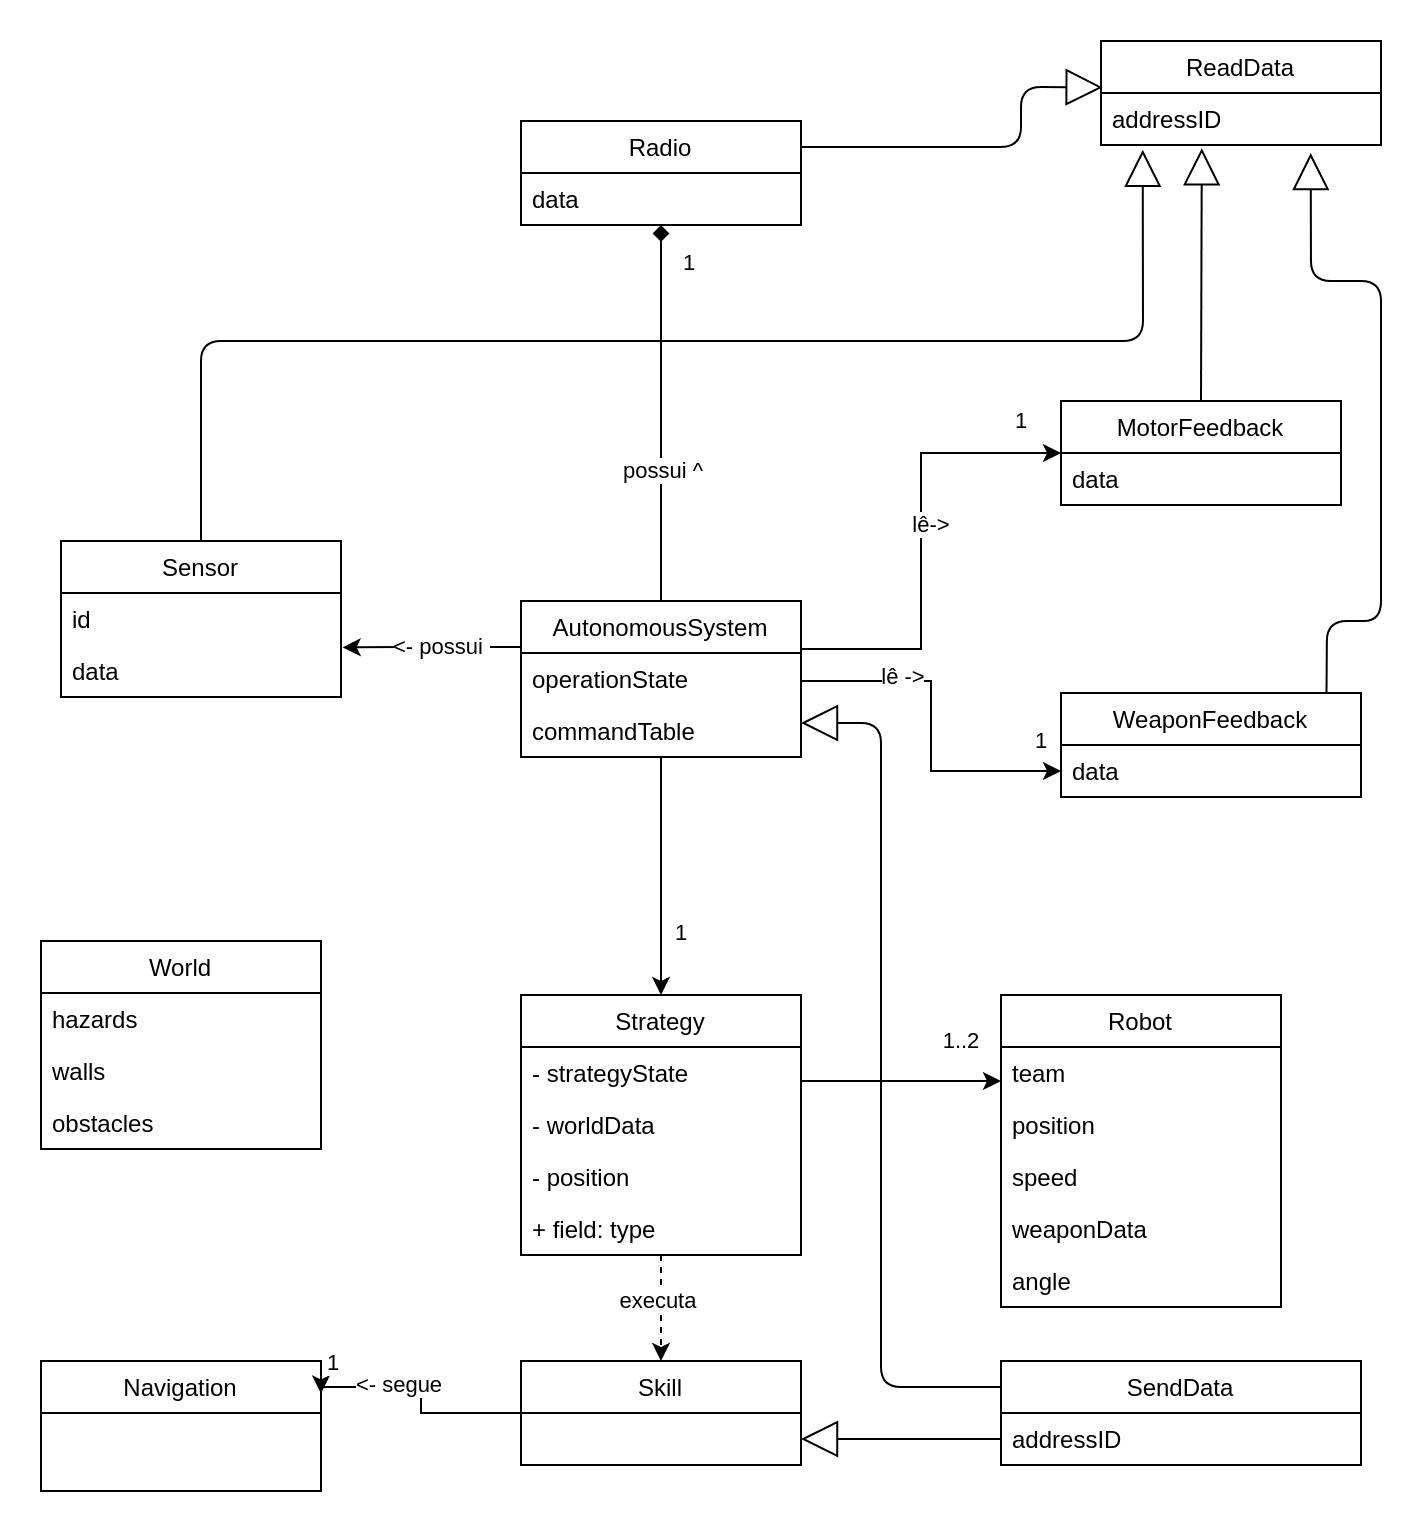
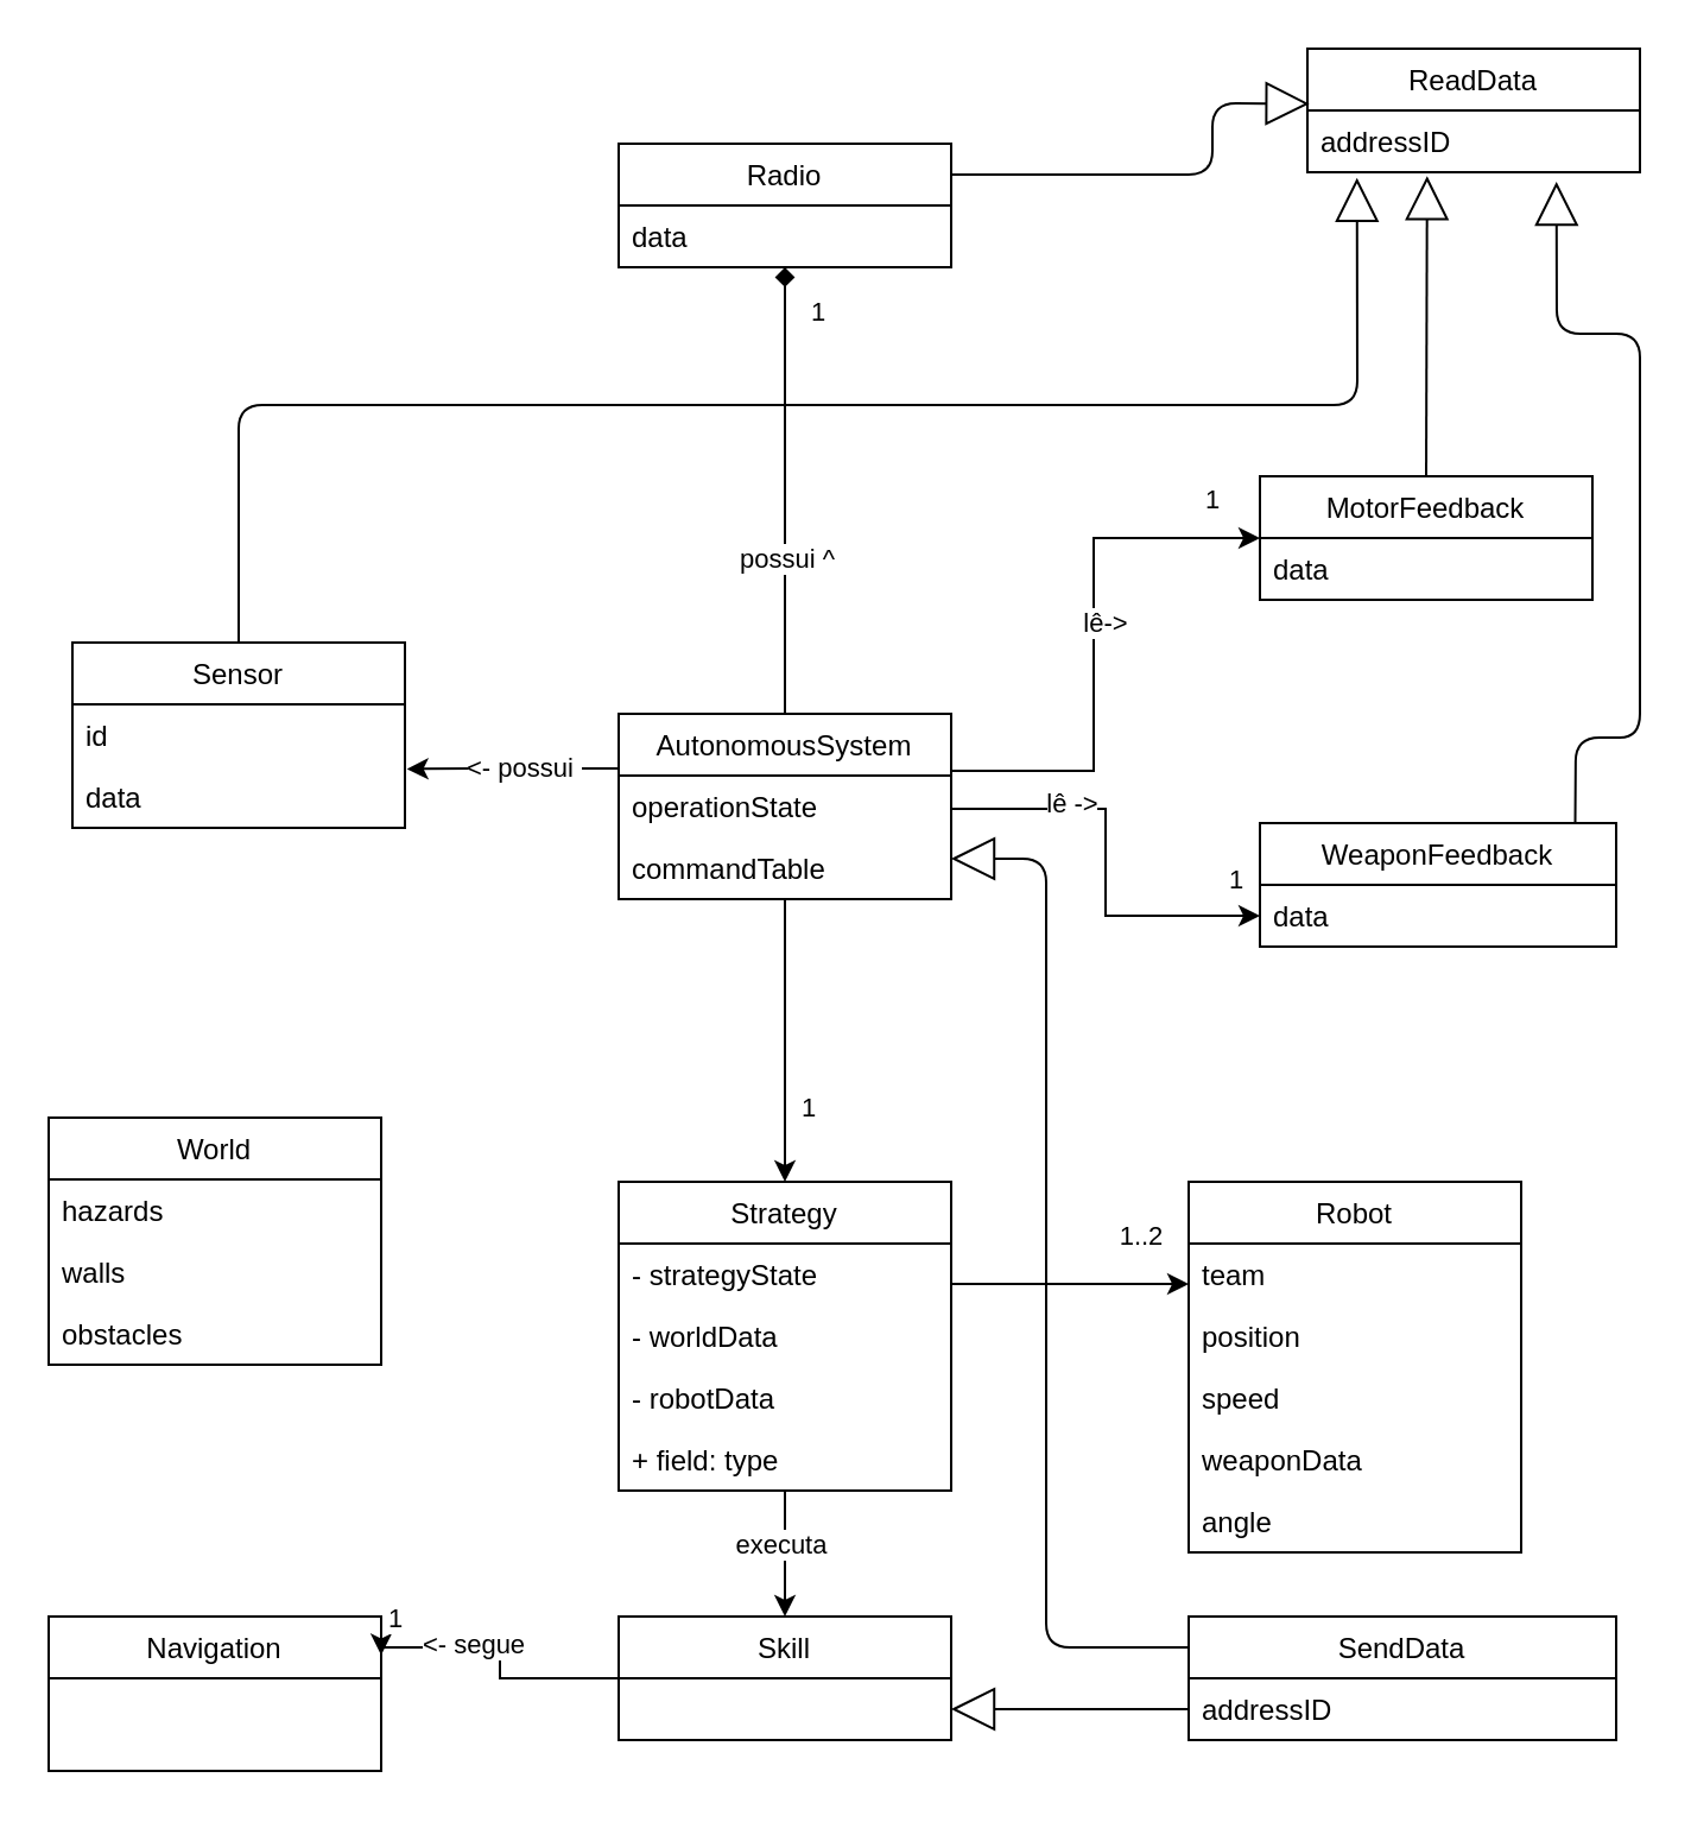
  <mxCell id="0" />
  <mxCell id="1" parent="0" />
  <mxCell id="2" value="&amp;lt;- possui&amp;nbsp;" style="edgeStyle=orthogonalEdgeStyle;rounded=0;orthogonalLoop=1;jettySize=auto;html=1;entryX=1.006;entryY=0.046;entryDx=0;entryDy=0;entryPerimeter=0;" edge="1" parent="1" source="50"><mxGeometry x="0.346" y="20" relative="1" as="geometry"><mxPoint x="170.84" y="323.196" as="targetPoint" /><Array as="points"><mxPoint x="200" y="323" /><mxPoint x="200" y="323" /></Array><mxPoint x="20" y="-20" as="offset" /></mxGeometry></mxCell>
  <mxCell id="3" value="1" style="edgeStyle=orthogonalEdgeStyle;rounded=0;orthogonalLoop=1;jettySize=auto;html=1;" edge="1" parent="1" source="50" target="15"><mxGeometry x="0.825" y="16" relative="1" as="geometry"><mxPoint x="528.04" y="254.21" as="targetPoint" /><Array as="points"><mxPoint x="460" y="324" /><mxPoint x="460" y="226" /></Array><mxPoint as="offset" /></mxGeometry></mxCell>
  <mxCell id="4" value="lê-&amp;gt;" style="edgeLabel;html=1;align=center;verticalAlign=middle;resizable=0;points=[];" vertex="1" connectable="0" parent="3"><mxGeometry x="0.077" y="-4" relative="1" as="geometry"><mxPoint as="offset" /></mxGeometry></mxCell>
  <mxCell id="5" value="1" style="edgeStyle=orthogonalEdgeStyle;rounded=0;orthogonalLoop=1;jettySize=auto;html=1;" edge="1" parent="1" source="50"><mxGeometry x="0.886" y="15" relative="1" as="geometry"><mxPoint x="530" y="385" as="targetPoint" /><Array as="points"><mxPoint x="465" y="340" /><mxPoint x="465" y="385" /></Array><mxPoint as="offset" /></mxGeometry></mxCell>
  <mxCell id="6" value="lê -&amp;gt;" style="edgeLabel;html=1;align=center;verticalAlign=middle;resizable=0;points=[];" vertex="1" connectable="0" parent="5"><mxGeometry x="-0.431" y="3" relative="1" as="geometry"><mxPoint as="offset" /></mxGeometry></mxCell>
  <mxCell id="7" value="1" style="edgeStyle=orthogonalEdgeStyle;rounded=0;orthogonalLoop=1;jettySize=auto;html=1;endArrow=diamond;" edge="1" parent="1" source="50" target="42"><mxGeometry x="0.8" y="-14" relative="1" as="geometry"><Array as="points" /><mxPoint as="offset" /><mxPoint x="325.94" y="118" as="targetPoint" /></mxGeometry></mxCell>
  <mxCell id="8" value="possui ^" style="edgeLabel;html=1;align=center;verticalAlign=middle;resizable=0;points=[];" vertex="1" connectable="0" parent="7"><mxGeometry x="-0.3" relative="1" as="geometry"><mxPoint as="offset" /></mxGeometry></mxCell>
  <mxCell id="9" value="1" style="edgeStyle=orthogonalEdgeStyle;rounded=0;orthogonalLoop=1;jettySize=auto;html=1;entryX=0.5;entryY=0;entryDx=0;entryDy=0;" edge="1" parent="1" source="50" target="19"><mxGeometry x="0.474" y="10" relative="1" as="geometry"><Array as="points" /><mxPoint as="offset" /></mxGeometry></mxCell>
- <mxCell id="10" value="executa&amp;nbsp;" style="edgeStyle=orthogonalEdgeStyle;rounded=0;orthogonalLoop=1;jettySize=auto;html=1;entryX=0.5;entryY=0;entryDx=0;entryDy=0;dashed=1;" edge="1" parent="1" source="19" target="26"><mxGeometry x="-0.132" relative="1" as="geometry"><Array as="points"><mxPoint x="330" y="650" /><mxPoint x="330" y="650" /></Array><mxPoint as="offset" /></mxGeometry></mxCell>
+ <mxCell id="10" value="executa&amp;nbsp;" style="edgeStyle=orthogonalEdgeStyle;rounded=0;orthogonalLoop=1;jettySize=auto;html=1;entryX=0.5;entryY=0;entryDx=0;entryDy=0;" edge="1" parent="1" source="19" target="26"><mxGeometry x="-0.132" relative="1" as="geometry"><Array as="points"><mxPoint x="330" y="650" /><mxPoint x="330" y="650" /></Array><mxPoint as="offset" /></mxGeometry></mxCell>
  <mxCell id="11" value="1..2" style="edgeStyle=orthogonalEdgeStyle;rounded=0;orthogonalLoop=1;jettySize=auto;html=1;" edge="1" parent="1" source="19"><mxGeometry x="0.6" y="20" relative="1" as="geometry"><mxPoint x="500" y="540" as="targetPoint" /><Array as="points"><mxPoint x="480" y="540" /><mxPoint x="480" y="540" /></Array><mxPoint as="offset" /></mxGeometry></mxCell>
  <mxCell id="12" value="Sensor" style="swimlane;fontStyle=0;childLayout=stackLayout;horizontal=1;startSize=26;fillColor=none;horizontalStack=0;resizeParent=1;resizeParentMax=0;resizeLast=0;collapsible=1;marginBottom=0;" vertex="1" parent="1"><mxGeometry x="30" y="270" width="140" height="78" as="geometry" /></mxCell>
  <mxCell id="13" value="id" style="text;strokeColor=none;fillColor=none;align=left;verticalAlign=top;spacingLeft=4;spacingRight=4;overflow=hidden;rotatable=0;points=[[0,0.5],[1,0.5]];portConstraint=eastwest;" vertex="1" parent="12"><mxGeometry y="26" width="140" height="26" as="geometry" /></mxCell>
  <mxCell id="14" value="data" style="text;strokeColor=none;fillColor=none;align=left;verticalAlign=top;spacingLeft=4;spacingRight=4;overflow=hidden;rotatable=0;points=[[0,0.5],[1,0.5]];portConstraint=eastwest;" vertex="1" parent="12"><mxGeometry y="52" width="140" height="26" as="geometry" /></mxCell>
  <mxCell id="15" value="MotorFeedback" style="swimlane;fontStyle=0;childLayout=stackLayout;horizontal=1;startSize=26;fillColor=none;horizontalStack=0;resizeParent=1;resizeParentMax=0;resizeLast=0;collapsible=1;marginBottom=0;" vertex="1" parent="1"><mxGeometry x="530" y="200" width="140" height="52" as="geometry" /></mxCell>
  <mxCell id="16" value="data" style="text;strokeColor=none;fillColor=none;align=left;verticalAlign=top;spacingLeft=4;spacingRight=4;overflow=hidden;rotatable=0;points=[[0,0.5],[1,0.5]];portConstraint=eastwest;" vertex="1" parent="15"><mxGeometry y="26" width="140" height="26" as="geometry" /></mxCell>
  <mxCell id="17" value="WeaponFeedback" style="swimlane;fontStyle=0;childLayout=stackLayout;horizontal=1;startSize=26;fillColor=none;horizontalStack=0;resizeParent=1;resizeParentMax=0;resizeLast=0;collapsible=1;marginBottom=0;" vertex="1" parent="1"><mxGeometry x="530" y="346" width="150" height="52" as="geometry" /></mxCell>
  <mxCell id="18" value="data" style="text;strokeColor=none;fillColor=none;align=left;verticalAlign=top;spacingLeft=4;spacingRight=4;overflow=hidden;rotatable=0;points=[[0,0.5],[1,0.5]];portConstraint=eastwest;" vertex="1" parent="17"><mxGeometry y="26" width="150" height="26" as="geometry" /></mxCell>
  <mxCell id="19" value="Strategy" style="swimlane;fontStyle=0;childLayout=stackLayout;horizontal=1;startSize=26;fillColor=none;horizontalStack=0;resizeParent=1;resizeParentMax=0;resizeLast=0;collapsible=1;marginBottom=0;" vertex="1" parent="1"><mxGeometry x="260" y="497" width="140" height="130" as="geometry" /></mxCell>
  <mxCell id="20" value="- strategyState" style="text;strokeColor=none;fillColor=none;align=left;verticalAlign=top;spacingLeft=4;spacingRight=4;overflow=hidden;rotatable=0;points=[[0,0.5],[1,0.5]];portConstraint=eastwest;" vertex="1" parent="19"><mxGeometry y="26" width="140" height="26" as="geometry" /></mxCell>
  <mxCell id="21" value="- worldData" style="text;strokeColor=none;fillColor=none;align=left;verticalAlign=top;spacingLeft=4;spacingRight=4;overflow=hidden;rotatable=0;points=[[0,0.5],[1,0.5]];portConstraint=eastwest;" vertex="1" parent="19"><mxGeometry y="52" width="140" height="26" as="geometry" /></mxCell>
- <mxCell id="22" value="- position" style="text;strokeColor=none;fillColor=none;align=left;verticalAlign=top;spacingLeft=4;spacingRight=4;overflow=hidden;rotatable=0;points=[[0,0.5],[1,0.5]];portConstraint=eastwest;" vertex="1" parent="19"><mxGeometry y="78" width="140" height="26" as="geometry" /></mxCell>
+ <mxCell id="22" value="- robotData" style="text;strokeColor=none;fillColor=none;align=left;verticalAlign=top;spacingLeft=4;spacingRight=4;overflow=hidden;rotatable=0;points=[[0,0.5],[1,0.5]];portConstraint=eastwest;" vertex="1" parent="19"><mxGeometry y="78" width="140" height="26" as="geometry" /></mxCell>
  <mxCell id="23" value="+ field: type" style="text;strokeColor=none;fillColor=none;align=left;verticalAlign=top;spacingLeft=4;spacingRight=4;overflow=hidden;rotatable=0;points=[[0,0.5],[1,0.5]];portConstraint=eastwest;" vertex="1" parent="19"><mxGeometry y="104" width="140" height="26" as="geometry" /></mxCell>
  <mxCell id="24" value="1" style="edgeStyle=orthogonalEdgeStyle;rounded=0;orthogonalLoop=1;jettySize=auto;html=1;entryX=1;entryY=0.25;entryDx=0;entryDy=0;" edge="1" parent="1" source="26" target="33"><mxGeometry x="0.841" y="-12" relative="1" as="geometry"><mxPoint x="170" y="693" as="targetPoint" /><Array as="points"><mxPoint x="210" y="706" /><mxPoint x="210" y="693" /></Array><mxPoint as="offset" /></mxGeometry></mxCell>
  <mxCell id="25" value="&amp;lt;- segue" style="edgeLabel;html=1;align=center;verticalAlign=middle;resizable=0;points=[];" vertex="1" connectable="0" parent="24"><mxGeometry x="0.296" y="-2" relative="1" as="geometry"><mxPoint as="offset" /></mxGeometry></mxCell>
  <mxCell id="26" value="Skill" style="swimlane;fontStyle=0;childLayout=stackLayout;horizontal=1;startSize=26;fillColor=none;horizontalStack=0;resizeParent=1;resizeParentMax=0;resizeLast=0;collapsible=1;marginBottom=0;" vertex="1" parent="1"><mxGeometry x="260" y="680" width="140" height="52" as="geometry" /></mxCell>
  <mxCell id="27" value="World" style="swimlane;fontStyle=0;childLayout=stackLayout;horizontal=1;startSize=26;fillColor=none;horizontalStack=0;resizeParent=1;resizeParentMax=0;resizeLast=0;collapsible=1;marginBottom=0;" vertex="1" parent="1"><mxGeometry x="20" y="470" width="140" height="104" as="geometry" /></mxCell>
  <mxCell id="28" value="hazards" style="text;strokeColor=none;fillColor=none;align=left;verticalAlign=top;spacingLeft=4;spacingRight=4;overflow=hidden;rotatable=0;points=[[0,0.5],[1,0.5]];portConstraint=eastwest;" vertex="1" parent="27"><mxGeometry y="26" width="140" height="26" as="geometry" /></mxCell>
  <mxCell id="29" value="walls" style="text;strokeColor=none;fillColor=none;align=left;verticalAlign=top;spacingLeft=4;spacingRight=4;overflow=hidden;rotatable=0;points=[[0,0.5],[1,0.5]];portConstraint=eastwest;" vertex="1" parent="27"><mxGeometry y="52" width="140" height="26" as="geometry" /></mxCell>
  <mxCell id="30" value="obstacles" style="text;strokeColor=none;fillColor=none;align=left;verticalAlign=top;spacingLeft=4;spacingRight=4;overflow=hidden;rotatable=0;points=[[0,0.5],[1,0.5]];portConstraint=eastwest;" vertex="1" parent="27"><mxGeometry y="78" width="140" height="26" as="geometry" /></mxCell>
  <mxCell id="31" value="SendData" style="swimlane;fontStyle=0;childLayout=stackLayout;horizontal=1;startSize=26;fillColor=none;horizontalStack=0;resizeParent=1;resizeParentMax=0;resizeLast=0;collapsible=1;marginBottom=0;" vertex="1" parent="1"><mxGeometry x="500" y="680" width="180" height="52" as="geometry" /></mxCell>
  <mxCell id="32" value="addressID" style="text;strokeColor=none;fillColor=none;align=left;verticalAlign=top;spacingLeft=4;spacingRight=4;overflow=hidden;rotatable=0;points=[[0,0.5],[1,0.5]];portConstraint=eastwest;" vertex="1" parent="31"><mxGeometry y="26" width="180" height="26" as="geometry" /></mxCell>
  <mxCell id="33" value="Navigation" style="swimlane;fontStyle=0;childLayout=stackLayout;horizontal=1;startSize=26;fillColor=none;horizontalStack=0;resizeParent=1;resizeParentMax=0;resizeLast=0;collapsible=1;marginBottom=0;" vertex="1" parent="1"><mxGeometry x="20" y="680" width="140" height="65" as="geometry" /></mxCell>
  <mxCell id="34" value="" style="endArrow=block;endSize=16;endFill=0;html=1;entryX=1;entryY=0.5;entryDx=0;entryDy=0;exitX=0;exitY=0.5;exitDx=0;exitDy=0;" edge="1" parent="1"><mxGeometry width="160" relative="1" as="geometry"><mxPoint x="500" y="719" as="sourcePoint" /><mxPoint x="400" y="719" as="targetPoint" /></mxGeometry></mxCell>
  <mxCell id="35" value="" style="endArrow=block;endSize=16;endFill=0;html=1;exitX=0.5;exitY=0;exitDx=0;exitDy=0;entryX=0.36;entryY=1.062;entryDx=0;entryDy=0;entryPerimeter=0;" edge="1" parent="1" source="15" target="37"><mxGeometry width="160" relative="1" as="geometry"><mxPoint x="680" y="130" as="sourcePoint" /><mxPoint x="598.02" y="70.808" as="targetPoint" /></mxGeometry></mxCell>
  <mxCell id="36" value="ReadData" style="swimlane;fontStyle=0;childLayout=stackLayout;horizontal=1;startSize=26;fillColor=none;horizontalStack=0;resizeParent=1;resizeParentMax=0;resizeLast=0;collapsible=1;marginBottom=0;" vertex="1" parent="1"><mxGeometry x="550" y="20" width="140" height="52" as="geometry" /></mxCell>
  <mxCell id="37" value="addressID" style="text;strokeColor=none;fillColor=none;align=left;verticalAlign=top;spacingLeft=4;spacingRight=4;overflow=hidden;rotatable=0;points=[[0,0.5],[1,0.5]];portConstraint=eastwest;" vertex="1" parent="36"><mxGeometry y="26" width="140" height="26" as="geometry" /></mxCell>
  <mxCell id="38" value="" style="endArrow=block;endSize=16;endFill=0;html=1;entryX=0.749;entryY=1.154;entryDx=0;entryDy=0;entryPerimeter=0;exitX=0.885;exitY=-0.005;exitDx=0;exitDy=0;exitPerimeter=0;" edge="1" parent="1" source="17" target="37"><mxGeometry x="-0.019" y="-10" width="160" relative="1" as="geometry"><mxPoint x="660" y="340" as="sourcePoint" /><mxPoint x="610.4" y="83.612" as="targetPoint" /><Array as="points"><mxPoint x="663" y="310" /><mxPoint x="690" y="310" /><mxPoint x="690" y="140" /><mxPoint x="655" y="140" /></Array><mxPoint as="offset" /></mxGeometry></mxCell>
  <mxCell id="39" value="" style="endArrow=block;endSize=16;endFill=0;html=1;exitX=1;exitY=0.25;exitDx=0;exitDy=0;entryX=0.006;entryY=-0.108;entryDx=0;entryDy=0;entryPerimeter=0;" edge="1" parent="1" source="42" target="37"><mxGeometry x="0.43" y="40" width="160" relative="1" as="geometry"><mxPoint x="610" y="210" as="sourcePoint" /><mxPoint x="610.4" y="83.612" as="targetPoint" /><Array as="points"><mxPoint x="510" y="73" /><mxPoint x="510" y="43" /></Array><mxPoint as="offset" /></mxGeometry></mxCell>
  <mxCell id="40" value="" style="endArrow=block;endSize=16;endFill=0;html=1;exitX=0.5;exitY=0;exitDx=0;exitDy=0;entryX=0.149;entryY=1.092;entryDx=0;entryDy=0;entryPerimeter=0;" edge="1" parent="1" source="12" target="37"><mxGeometry x="-0.43" width="160" relative="1" as="geometry"><mxPoint x="620" y="220" as="sourcePoint" /><mxPoint x="620.4" y="93.612" as="targetPoint" /><Array as="points"><mxPoint x="100" y="170" /><mxPoint x="571" y="170" /></Array><mxPoint as="offset" /></mxGeometry></mxCell>
  <mxCell id="41" value="" style="endArrow=block;endSize=16;endFill=0;html=1;entryX=1;entryY=0.5;entryDx=0;entryDy=0;exitX=0;exitY=0.25;exitDx=0;exitDy=0;" edge="1" parent="1" source="31"><mxGeometry x="0.356" y="-10" width="160" relative="1" as="geometry"><mxPoint x="510" y="729" as="sourcePoint" /><mxPoint x="400" y="361" as="targetPoint" /><Array as="points"><mxPoint x="440" y="693" /><mxPoint x="440" y="361" /></Array><mxPoint as="offset" /></mxGeometry></mxCell>
  <mxCell id="42" value="Radio" style="swimlane;fontStyle=0;childLayout=stackLayout;horizontal=1;startSize=26;fillColor=none;horizontalStack=0;resizeParent=1;resizeParentMax=0;resizeLast=0;collapsible=1;marginBottom=0;" vertex="1" parent="1"><mxGeometry x="260" y="60" width="140" height="52" as="geometry" /></mxCell>
  <mxCell id="43" value="data" style="text;strokeColor=none;fillColor=none;align=left;verticalAlign=top;spacingLeft=4;spacingRight=4;overflow=hidden;rotatable=0;points=[[0,0.5],[1,0.5]];portConstraint=eastwest;" vertex="1" parent="42"><mxGeometry y="26" width="140" height="26" as="geometry" /></mxCell>
  <mxCell id="44" value="Robot" style="swimlane;fontStyle=0;childLayout=stackLayout;horizontal=1;startSize=26;fillColor=none;horizontalStack=0;resizeParent=1;resizeParentMax=0;resizeLast=0;collapsible=1;marginBottom=0;" vertex="1" parent="1"><mxGeometry x="500" y="497" width="140" height="156" as="geometry" /></mxCell>
  <mxCell id="45" value="team" style="text;strokeColor=none;fillColor=none;align=left;verticalAlign=top;spacingLeft=4;spacingRight=4;overflow=hidden;rotatable=0;points=[[0,0.5],[1,0.5]];portConstraint=eastwest;" vertex="1" parent="44"><mxGeometry y="26" width="140" height="26" as="geometry" /></mxCell>
  <mxCell id="46" value="position" style="text;strokeColor=none;fillColor=none;align=left;verticalAlign=top;spacingLeft=4;spacingRight=4;overflow=hidden;rotatable=0;points=[[0,0.5],[1,0.5]];portConstraint=eastwest;" vertex="1" parent="44"><mxGeometry y="52" width="140" height="26" as="geometry" /></mxCell>
  <mxCell id="47" value="speed" style="text;strokeColor=none;fillColor=none;align=left;verticalAlign=top;spacingLeft=4;spacingRight=4;overflow=hidden;rotatable=0;points=[[0,0.5],[1,0.5]];portConstraint=eastwest;" vertex="1" parent="44"><mxGeometry y="78" width="140" height="26" as="geometry" /></mxCell>
  <mxCell id="48" value="weaponData" style="text;strokeColor=none;fillColor=none;align=left;verticalAlign=top;spacingLeft=4;spacingRight=4;overflow=hidden;rotatable=0;points=[[0,0.5],[1,0.5]];portConstraint=eastwest;" vertex="1" parent="44"><mxGeometry y="104" width="140" height="26" as="geometry" /></mxCell>
  <mxCell id="49" value="angle" style="text;strokeColor=none;fillColor=none;align=left;verticalAlign=top;spacingLeft=4;spacingRight=4;overflow=hidden;rotatable=0;points=[[0,0.5],[1,0.5]];portConstraint=eastwest;" vertex="1" parent="44"><mxGeometry y="130" width="140" height="26" as="geometry" /></mxCell>
  <mxCell id="50" value="AutonomousSystem" style="swimlane;fontStyle=0;childLayout=stackLayout;horizontal=1;startSize=26;fillColor=none;horizontalStack=0;resizeParent=1;resizeParentMax=0;resizeLast=0;collapsible=1;marginBottom=0;" vertex="1" parent="1"><mxGeometry x="260" y="300" width="140" height="78" as="geometry"><mxRectangle x="300" y="100" width="140" height="26" as="alternateBounds" /></mxGeometry></mxCell>
  <mxCell id="51" value="operationState" style="text;strokeColor=none;fillColor=none;align=left;verticalAlign=top;spacingLeft=4;spacingRight=4;overflow=hidden;rotatable=0;points=[[0,0.5],[1,0.5]];portConstraint=eastwest;" vertex="1" parent="50"><mxGeometry y="26" width="140" height="26" as="geometry" /></mxCell>
  <mxCell id="52" value="commandTable" style="text;strokeColor=none;fillColor=none;align=left;verticalAlign=top;spacingLeft=4;spacingRight=4;overflow=hidden;rotatable=0;points=[[0,0.5],[1,0.5]];portConstraint=eastwest;" vertex="1" parent="50"><mxGeometry y="52" width="140" height="26" as="geometry" /></mxCell>
